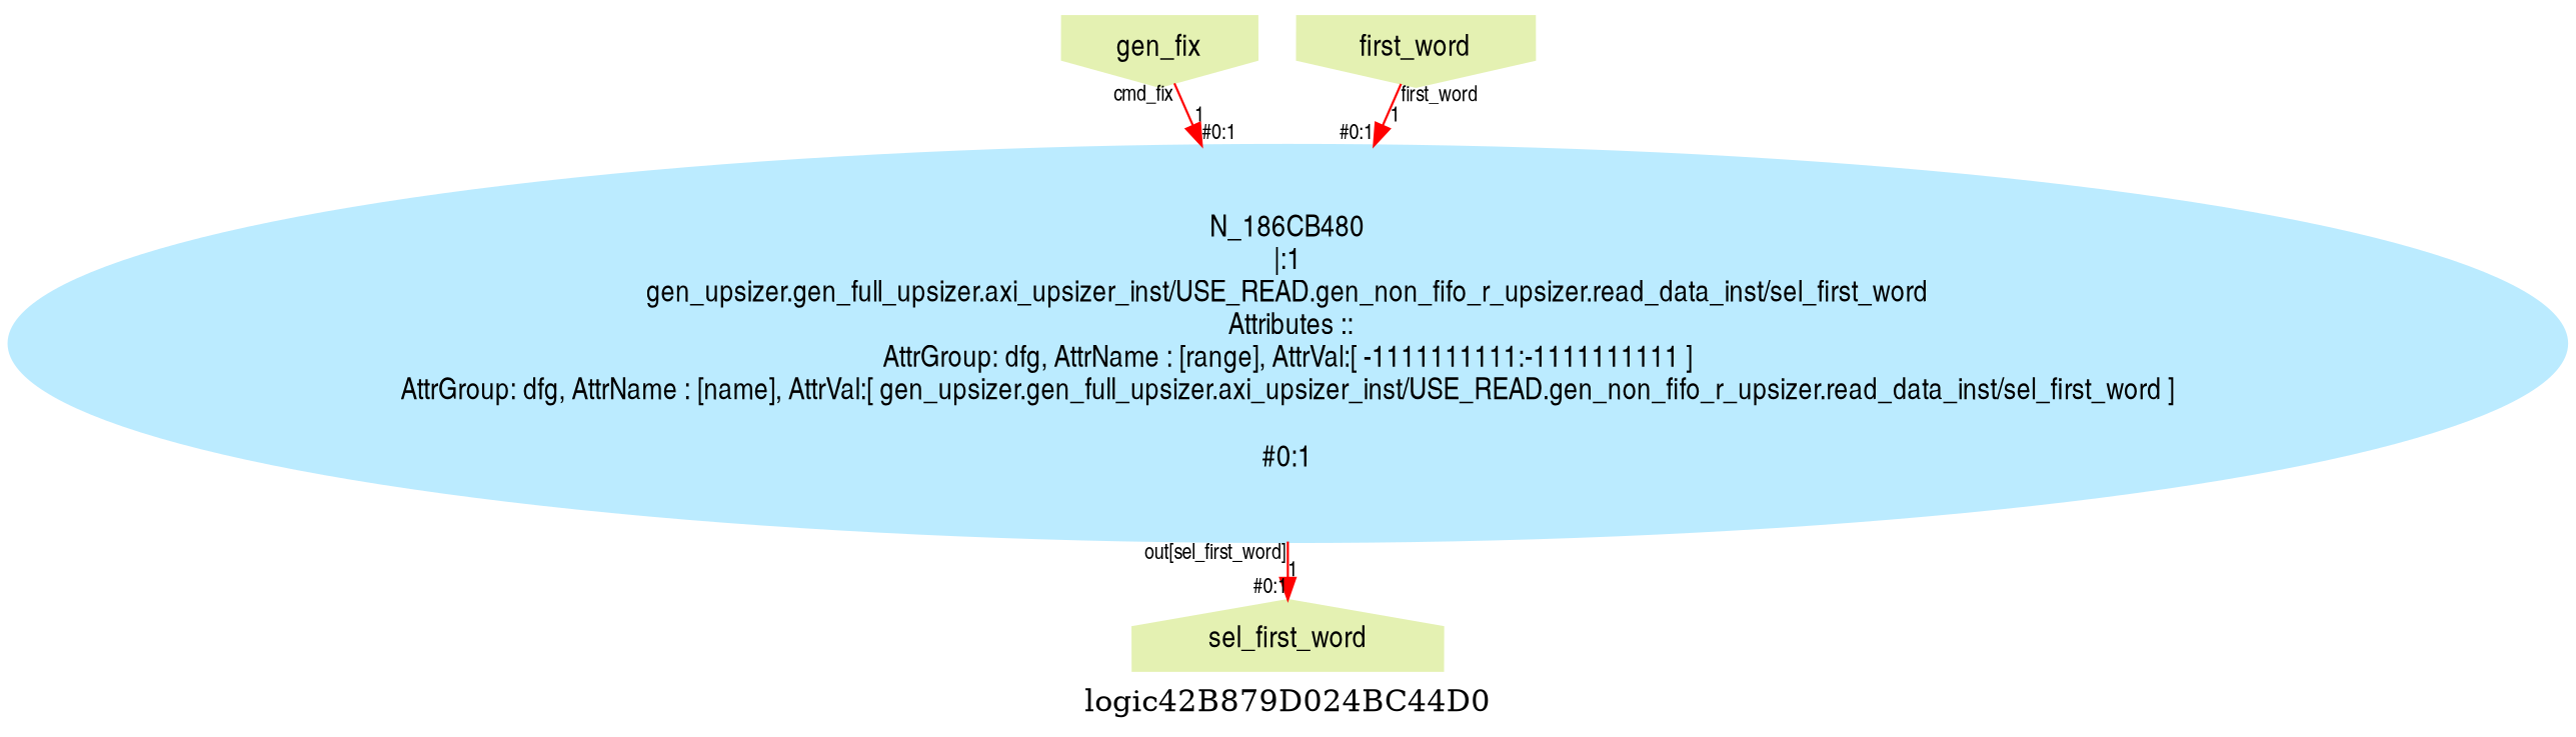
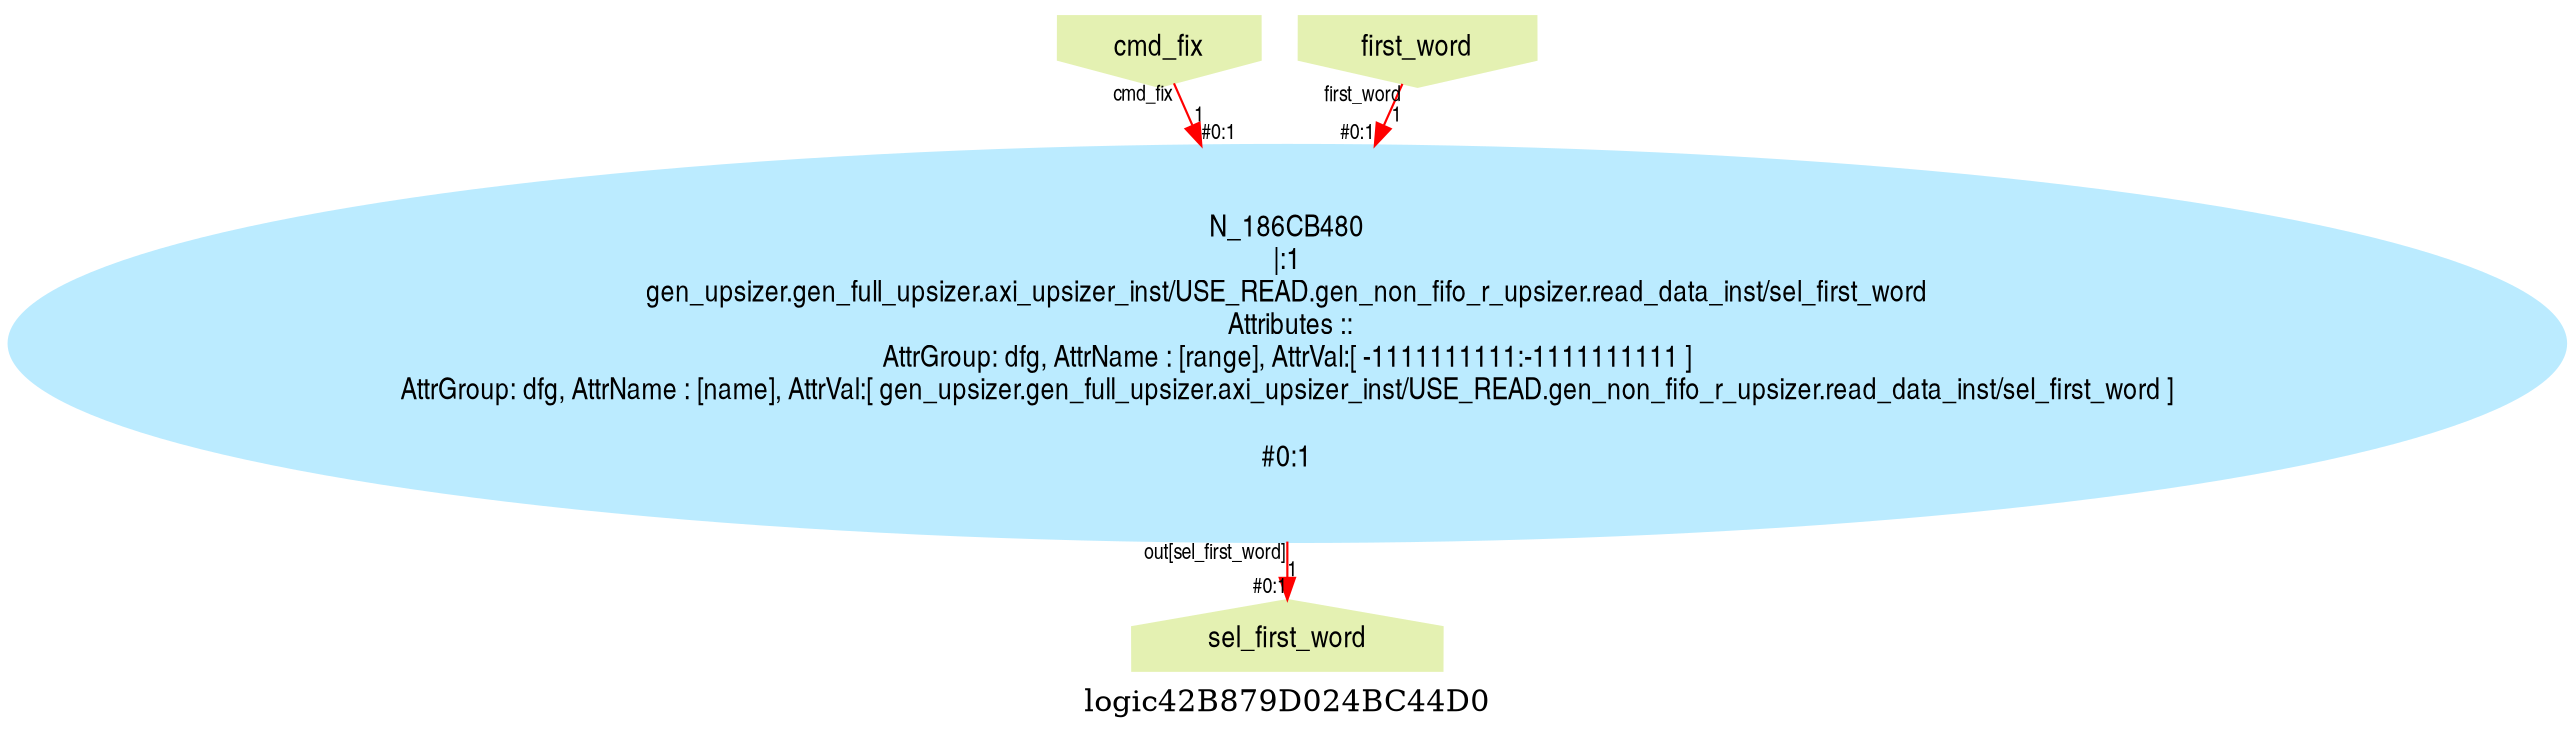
  digraph {
    label=logic42B879D024BC44D0
    ranksep=0.1
    splines=true
    node [color="#e4f1b2" fontname=helveticanarrow shape=invhouse style=filled]
    edge [color="#ff0000" fontname=helveticanarrow fontsize=10 headlabel="#0:1"]
-   n1 [label=gen_fix]
+   n1 [label=cmd_fix]
    n2 [label=first_word]
    n3 [label=sel_first_word shape=house]
    n4 [color="#bbebff" label="N_186CB480\n|:1\ngen_upsizer.gen_full_upsizer.axi_upsizer_inst/USE_READ.gen_non_fifo_r_upsizer.read_data_inst/sel_first_word\n Attributes ::\nAttrGroup: dfg, AttrName : [range], AttrVal:[ -1111111111:-1111111111 ]\nAttrGroup: dfg, AttrName : [name], AttrVal:[ gen_upsizer.gen_full_upsizer.axi_upsizer_inst/USE_READ.gen_non_fifo_r_upsizer.read_data_inst/sel_first_word ]\n\n#0:1\n" shape=""]
    subgraph sub_1 {
      rank=source
      n1
      n2
    }
    subgraph sub_2 {
      rank=sink
      n3
    }
    n1 -> n4 [label=1 taillabel=cmd_fix]
    n2 -> n4 [label=1 taillabel=first_word]
    n4 -> n3 [label=1 taillabel="out[sel_first_word]"]
  }
